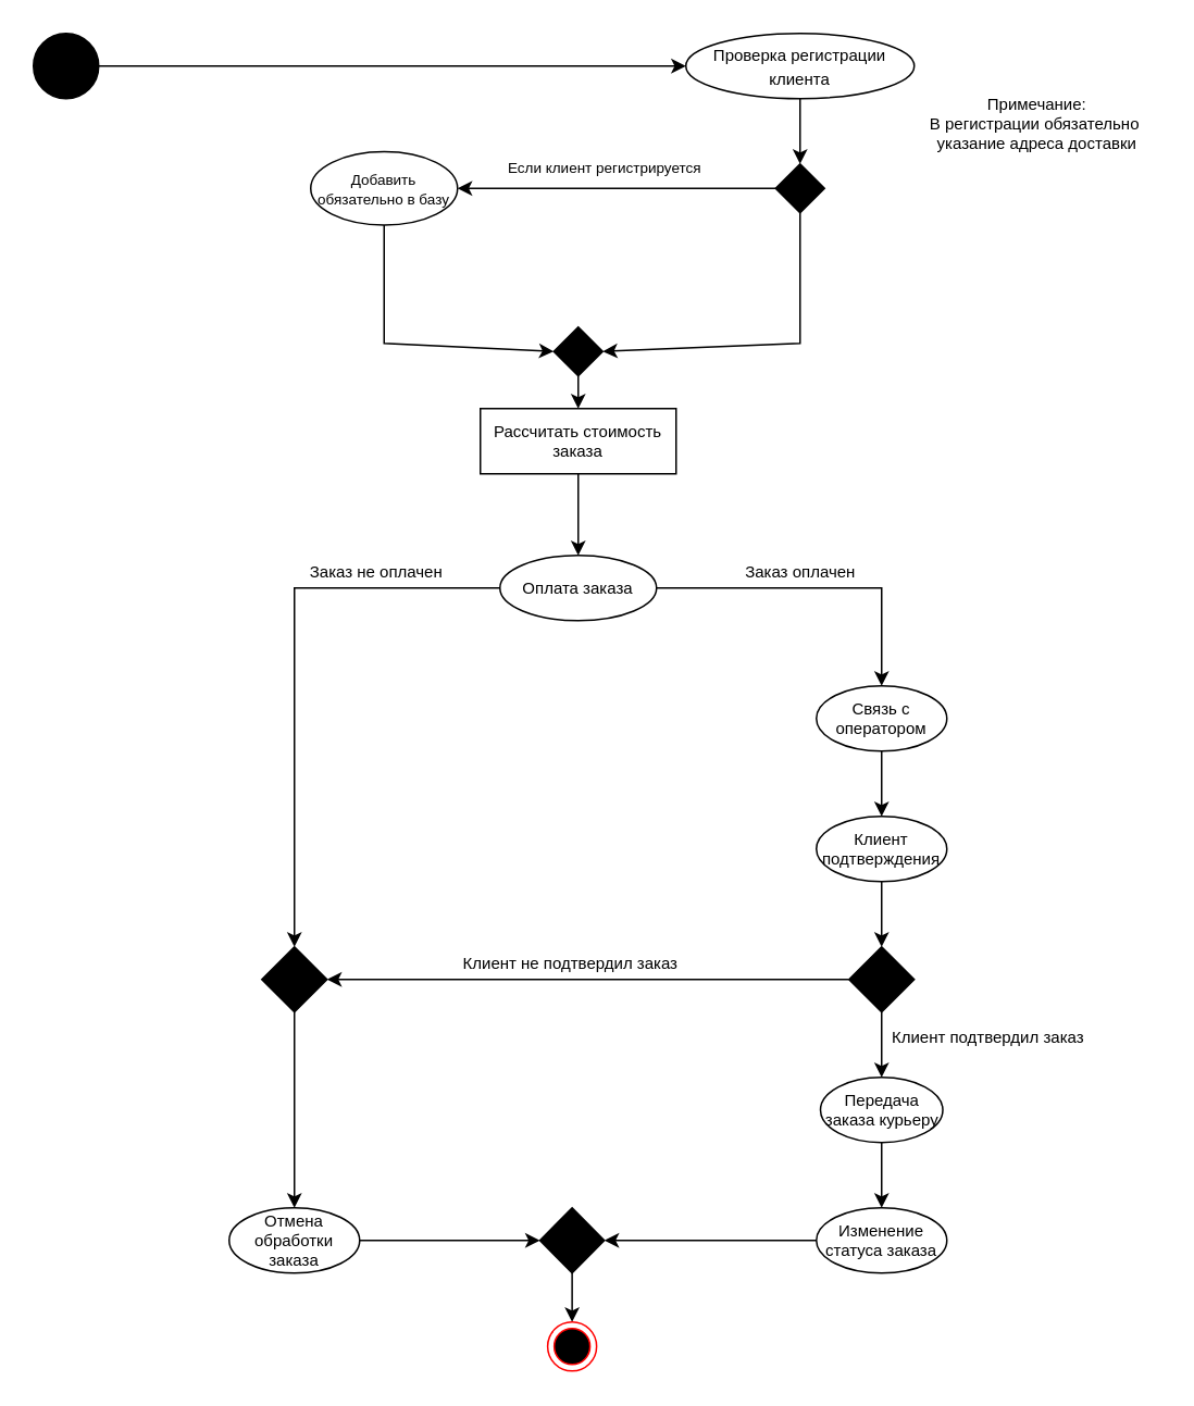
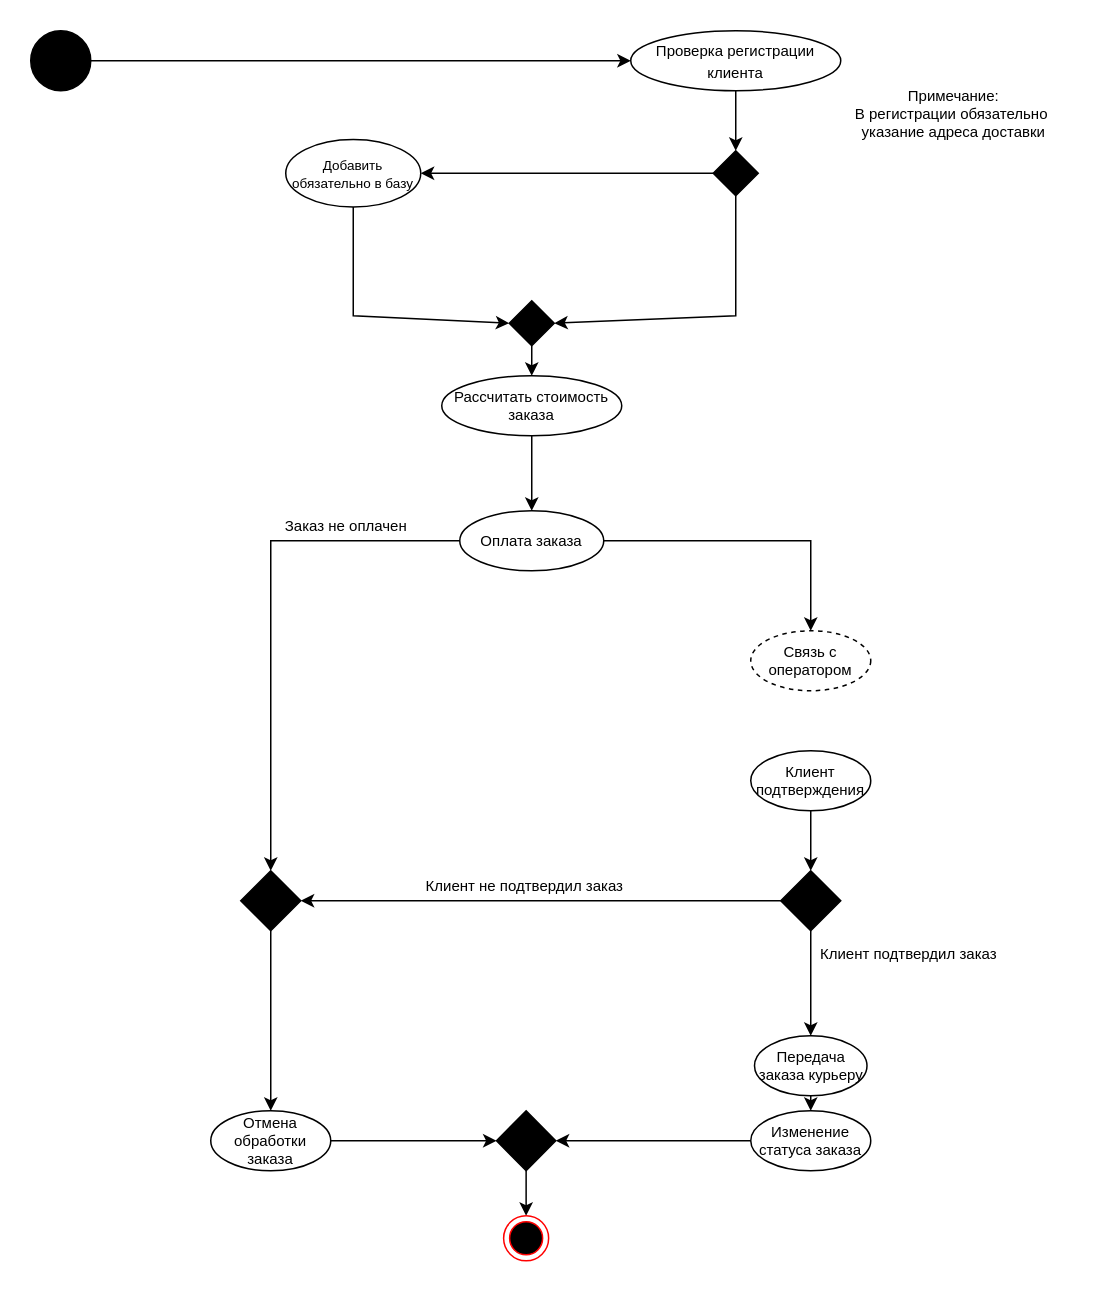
  <mxCell id="0" />
  <mxCell id="1" parent="0" />
  <mxCell id="2" value="" style="ellipse;whiteSpace=wrap;html=1;aspect=fixed;fillColor=#000000;" vertex="1" parent="1"><mxGeometry x="20" y="20" width="40" height="40" as="geometry" /></mxCell>
  <mxCell id="3" value="" style="endArrow=classic;html=1;rounded=0;exitX=1;exitY=0.5;exitDx=0;exitDy=0;" edge="1" parent="1" source="2" target="4"><mxGeometry width="50" height="50" relative="1" as="geometry"><mxPoint x="330" y="310" as="sourcePoint" /><mxPoint x="260" y="40" as="targetPoint" /></mxGeometry></mxCell>
  <mxCell id="4" value="&lt;font style=&quot;font-size: 10px;&quot;&gt;Проверка регистрации клиента&lt;/font&gt;" style="ellipse;whiteSpace=wrap;html=1;fillColor=#FFFFFF;" vertex="1" parent="1"><mxGeometry x="420" y="20" width="140" height="40" as="geometry" /></mxCell>
  <mxCell id="5" value="" style="endArrow=classic;html=1;rounded=0;fontSize=10;exitX=0.5;exitY=1;exitDx=0;exitDy=0;" edge="1" parent="1" source="4" target="6"><mxGeometry width="50" height="50" relative="1" as="geometry"><mxPoint x="330" y="300" as="sourcePoint" /><mxPoint x="490" y="100" as="targetPoint" /></mxGeometry></mxCell>
  <mxCell id="6" value="" style="rhombus;whiteSpace=wrap;html=1;fontSize=10;fillColor=#000000;" vertex="1" parent="1"><mxGeometry x="475" y="100" width="30" height="30" as="geometry" /></mxCell>
  <mxCell id="7" value="" style="endArrow=classic;html=1;rounded=0;fontSize=10;exitX=0;exitY=0.5;exitDx=0;exitDy=0;" edge="1" parent="1" source="6" target="8"><mxGeometry width="50" height="50" relative="1" as="geometry"><mxPoint x="330" y="300" as="sourcePoint" /><mxPoint x="260" y="115" as="targetPoint" /></mxGeometry></mxCell>
  <mxCell id="8" value="&lt;font style=&quot;font-size: 9px;&quot;&gt;Добавить обязательно в базу&lt;/font&gt;" style="ellipse;whiteSpace=wrap;html=1;fontSize=10;fillColor=#FFFFFF;" vertex="1" parent="1"><mxGeometry x="190" y="92.5" width="90" height="45" as="geometry" /></mxCell>
- <mxCell id="9" value="Если клиент регистрируется" style="text;html=1;align=center;verticalAlign=middle;resizable=0;points=[];autosize=1;strokeColor=none;fillColor=none;fontSize=9;" vertex="1" parent="1"><mxGeometry x="300" y="92.5" width="140" height="20" as="geometry" /></mxCell>
  <mxCell id="10" value="" style="endArrow=classic;html=1;rounded=0;fontSize=9;exitX=0.5;exitY=1;exitDx=0;exitDy=0;entryX=0;entryY=0.5;entryDx=0;entryDy=0;" edge="1" parent="1" source="8" target="12"><mxGeometry width="50" height="50" relative="1" as="geometry"><mxPoint x="330" y="300" as="sourcePoint" /><mxPoint x="340" y="220" as="targetPoint" /><Array as="points"><mxPoint x="235" y="210" /></Array></mxGeometry></mxCell>
  <mxCell id="11" value="" style="endArrow=classic;html=1;rounded=0;fontSize=9;exitX=0.5;exitY=1;exitDx=0;exitDy=0;entryX=1;entryY=0.5;entryDx=0;entryDy=0;" edge="1" parent="1" source="6" target="12"><mxGeometry width="50" height="50" relative="1" as="geometry"><mxPoint x="330" y="300" as="sourcePoint" /><mxPoint x="380" y="220" as="targetPoint" /><Array as="points"><mxPoint x="490" y="210" /></Array></mxGeometry></mxCell>
  <mxCell id="12" value="" style="rhombus;whiteSpace=wrap;html=1;fontSize=10;fillColor=#000000;" vertex="1" parent="1"><mxGeometry x="339" y="200" width="30" height="30" as="geometry" /></mxCell>
  <mxCell id="13" value="" style="endArrow=classic;html=1;rounded=0;fontSize=9;exitX=0.5;exitY=1;exitDx=0;exitDy=0;" edge="1" parent="1" source="12" target="14"><mxGeometry width="50" height="50" relative="1" as="geometry"><mxPoint x="330" y="300" as="sourcePoint" /><mxPoint x="354" y="270" as="targetPoint" /></mxGeometry></mxCell>
- <mxCell id="14" value="&lt;font size=&quot;1&quot;&gt;Рассчитать стоимость заказа&lt;/font&gt;" style="whiteSpace=wrap;html=1;fontSize=9;fillColor=#FFFFFF;rounded=0;" vertex="1" parent="1"><mxGeometry x="294" y="250" width="120" height="40" as="geometry" /></mxCell>
+ <mxCell id="14" value="&lt;font size=&quot;1&quot;&gt;Рассчитать стоимость заказа&lt;/font&gt;" style="ellipse;whiteSpace=wrap;html=1;fontSize=9;fillColor=#FFFFFF;" vertex="1" parent="1"><mxGeometry x="294" y="250" width="120" height="40" as="geometry" /></mxCell>
  <mxCell id="15" value="" style="endArrow=classic;html=1;rounded=0;fontSize=10;exitX=0.5;exitY=1;exitDx=0;exitDy=0;" edge="1" parent="1" source="14" target="16"><mxGeometry width="50" height="50" relative="1" as="geometry"><mxPoint x="330" y="400" as="sourcePoint" /><mxPoint x="354" y="340" as="targetPoint" /><Array as="points" /></mxGeometry></mxCell>
  <mxCell id="16" value="Оплата заказа" style="ellipse;whiteSpace=wrap;html=1;fontSize=10;fillColor=#FFFFFF;" vertex="1" parent="1"><mxGeometry x="306" y="340" width="96" height="40" as="geometry" /></mxCell>
  <mxCell id="17" value="" style="endArrow=classic;html=1;rounded=0;fontSize=10;exitX=1;exitY=0.5;exitDx=0;exitDy=0;" edge="1" parent="1" target="21"><mxGeometry width="50" height="50" relative="1" as="geometry"><mxPoint x="402" y="360" as="sourcePoint" /><mxPoint x="540" y="420" as="targetPoint" /><Array as="points"><mxPoint x="540" y="360" /></Array></mxGeometry></mxCell>
  <mxCell id="18" value="" style="endArrow=classic;html=1;rounded=0;fontSize=10;exitX=0;exitY=0.5;exitDx=0;exitDy=0;entryX=0.5;entryY=0;entryDx=0;entryDy=0;" edge="1" parent="1" source="16" target="26"><mxGeometry width="50" height="50" relative="1" as="geometry"><mxPoint x="80" y="360" as="sourcePoint" /><mxPoint x="180" y="420" as="targetPoint" /><Array as="points"><mxPoint x="180" y="360" /></Array></mxGeometry></mxCell>
- <mxCell id="19" value="Заказ оплачен" style="text;html=1;align=center;verticalAlign=middle;resizable=0;points=[];autosize=1;strokeColor=none;fillColor=none;fontSize=10;" vertex="1" parent="1"><mxGeometry x="445" y="335" width="90" height="30" as="geometry" /></mxCell>
  <mxCell id="20" value="Заказ не оплачен" style="text;html=1;align=center;verticalAlign=middle;resizable=0;points=[];autosize=1;strokeColor=none;fillColor=none;fontSize=10;" vertex="1" parent="1"><mxGeometry x="180" y="335" width="100" height="30" as="geometry" /></mxCell>
- <mxCell id="21" value="Связь с оператором" style="ellipse;whiteSpace=wrap;html=1;fontSize=10;fillColor=#FFFFFF;" vertex="1" parent="1"><mxGeometry x="500" y="420" width="80" height="40" as="geometry" /></mxCell>
- <mxCell id="22" value="" style="endArrow=classic;html=1;rounded=0;fontSize=10;exitX=0.5;exitY=1;exitDx=0;exitDy=0;" edge="1" parent="1" source="21" target="23"><mxGeometry width="50" height="50" relative="1" as="geometry"><mxPoint x="330" y="580" as="sourcePoint" /><mxPoint x="540" y="540" as="targetPoint" /></mxGeometry></mxCell>
+ <mxCell id="21" value="Связь с оператором" style="ellipse;whiteSpace=wrap;html=1;fontSize=10;fillColor=#FFFFFF;dashed=1;" vertex="1" parent="1"><mxGeometry x="500" y="420" width="80" height="40" as="geometry" /></mxCell>
  <mxCell id="23" value="Клиент подтверждения" style="ellipse;whiteSpace=wrap;html=1;fontSize=10;fillColor=#FFFFFF;" vertex="1" parent="1"><mxGeometry x="500" y="500" width="80" height="40" as="geometry" /></mxCell>
  <mxCell id="24" value="" style="endArrow=classic;html=1;rounded=0;fontSize=10;exitX=0.5;exitY=1;exitDx=0;exitDy=0;" edge="1" parent="1" source="23" target="25"><mxGeometry width="50" height="50" relative="1" as="geometry"><mxPoint x="330" y="580" as="sourcePoint" /><mxPoint x="540" y="620" as="targetPoint" /></mxGeometry></mxCell>
  <mxCell id="25" value="" style="rhombus;whiteSpace=wrap;html=1;fontSize=10;fillColor=#000000;strokeColor=#000000;" vertex="1" parent="1"><mxGeometry x="520" y="580" width="40" height="40" as="geometry" /></mxCell>
  <mxCell id="26" value="" style="rhombus;whiteSpace=wrap;html=1;fontSize=10;fillColor=#000000;" vertex="1" parent="1"><mxGeometry x="160" y="580" width="40" height="40" as="geometry" /></mxCell>
  <mxCell id="27" value="" style="endArrow=classic;html=1;rounded=0;fontSize=10;exitX=0;exitY=0.5;exitDx=0;exitDy=0;entryX=1;entryY=0.5;entryDx=0;entryDy=0;" edge="1" parent="1" source="25" target="26"><mxGeometry width="50" height="50" relative="1" as="geometry"><mxPoint x="330" y="580" as="sourcePoint" /><mxPoint x="380" y="530" as="targetPoint" /></mxGeometry></mxCell>
  <mxCell id="28" value="Клиент не подтвердил заказ" style="text;html=1;align=center;verticalAlign=middle;resizable=0;points=[];autosize=1;strokeColor=none;fillColor=none;fontSize=10;" vertex="1" parent="1"><mxGeometry x="269" y="575" width="160" height="30" as="geometry" /></mxCell>
  <mxCell id="29" value="" style="endArrow=classic;html=1;rounded=0;fontSize=10;exitX=0.5;exitY=1;exitDx=0;exitDy=0;" edge="1" parent="1" source="25" target="30"><mxGeometry width="50" height="50" relative="1" as="geometry"><mxPoint x="330" y="580" as="sourcePoint" /><mxPoint x="540" y="680" as="targetPoint" /></mxGeometry></mxCell>
- <mxCell id="30" value="Передача заказа курьеру" style="ellipse;whiteSpace=wrap;html=1;fontSize=10;fillColor=#FFFFFF;" vertex="1" parent="1"><mxGeometry x="502.5" y="660" width="75" height="40" as="geometry" /></mxCell>
+ <mxCell id="30" value="Передача заказа курьеру" style="ellipse;whiteSpace=wrap;html=1;fontSize=10;fillColor=#FFFFFF;" vertex="1" parent="1"><mxGeometry x="502.5" y="690" width="75" height="40" as="geometry" /></mxCell>
  <mxCell id="31" value="Клиент подтвердил заказ" style="text;html=1;align=center;verticalAlign=middle;resizable=0;points=[];autosize=1;strokeColor=none;fillColor=none;fontSize=10;" vertex="1" parent="1"><mxGeometry x="535" y="620" width="140" height="30" as="geometry" /></mxCell>
  <mxCell id="32" value="Примечание:&lt;br&gt;В регистрации обязательно&amp;nbsp;&lt;br&gt;указание адреса доставки" style="text;html=1;align=center;verticalAlign=middle;resizable=0;points=[];autosize=1;strokeColor=none;fillColor=none;fontSize=10;" vertex="1" parent="1"><mxGeometry x="560" y="50" width="150" height="50" as="geometry" /></mxCell>
  <mxCell id="33" value="" style="endArrow=classic;html=1;rounded=0;fontSize=10;exitX=0.5;exitY=1;exitDx=0;exitDy=0;" edge="1" parent="1" source="30" target="34"><mxGeometry width="50" height="50" relative="1" as="geometry"><mxPoint x="330" y="640" as="sourcePoint" /><mxPoint x="540" y="740" as="targetPoint" /></mxGeometry></mxCell>
  <mxCell id="34" value="Изменение статуса заказа" style="ellipse;whiteSpace=wrap;html=1;fontSize=10;fillColor=#FFFFFF;" vertex="1" parent="1"><mxGeometry x="500" y="740" width="80" height="40" as="geometry" /></mxCell>
  <mxCell id="35" value="" style="endArrow=classic;html=1;rounded=0;fontSize=10;exitX=0.5;exitY=1;exitDx=0;exitDy=0;" edge="1" parent="1" source="26" target="36"><mxGeometry width="50" height="50" relative="1" as="geometry"><mxPoint x="330" y="740" as="sourcePoint" /><mxPoint x="180" y="740" as="targetPoint" /></mxGeometry></mxCell>
  <mxCell id="36" value="Отмена обработки заказа" style="ellipse;whiteSpace=wrap;html=1;fontSize=10;fillColor=#FFFFFF;" vertex="1" parent="1"><mxGeometry x="140" y="740" width="80" height="40" as="geometry" /></mxCell>
  <mxCell id="37" value="" style="endArrow=classic;html=1;rounded=0;fontSize=10;exitX=1;exitY=0.5;exitDx=0;exitDy=0;" edge="1" parent="1" source="36" target="38"><mxGeometry width="50" height="50" relative="1" as="geometry"><mxPoint x="330" y="730" as="sourcePoint" /><mxPoint x="340" y="760" as="targetPoint" /></mxGeometry></mxCell>
  <mxCell id="38" value="" style="rhombus;whiteSpace=wrap;html=1;fontSize=10;fillColor=#000000;" vertex="1" parent="1"><mxGeometry x="330.5" y="740" width="39.5" height="40" as="geometry" /></mxCell>
  <mxCell id="39" value="" style="endArrow=classic;html=1;rounded=0;fontSize=10;exitX=0;exitY=0.5;exitDx=0;exitDy=0;entryX=1;entryY=0.5;entryDx=0;entryDy=0;" edge="1" parent="1" source="34" target="38"><mxGeometry width="50" height="50" relative="1" as="geometry"><mxPoint x="330" y="730" as="sourcePoint" /><mxPoint x="380" y="680" as="targetPoint" /></mxGeometry></mxCell>
  <mxCell id="40" value="" style="endArrow=classic;html=1;rounded=0;fontSize=10;exitX=0.5;exitY=1;exitDx=0;exitDy=0;" edge="1" parent="1" source="38" target="41"><mxGeometry width="50" height="50" relative="1" as="geometry"><mxPoint x="330" y="730" as="sourcePoint" /><mxPoint x="350" y="810" as="targetPoint" /></mxGeometry></mxCell>
  <mxCell id="41" value="" style="ellipse;html=1;shape=endState;fillColor=#000000;strokeColor=#ff0000;fontSize=10;" vertex="1" parent="1"><mxGeometry x="335.25" y="810" width="30" height="30" as="geometry" /></mxCell>
